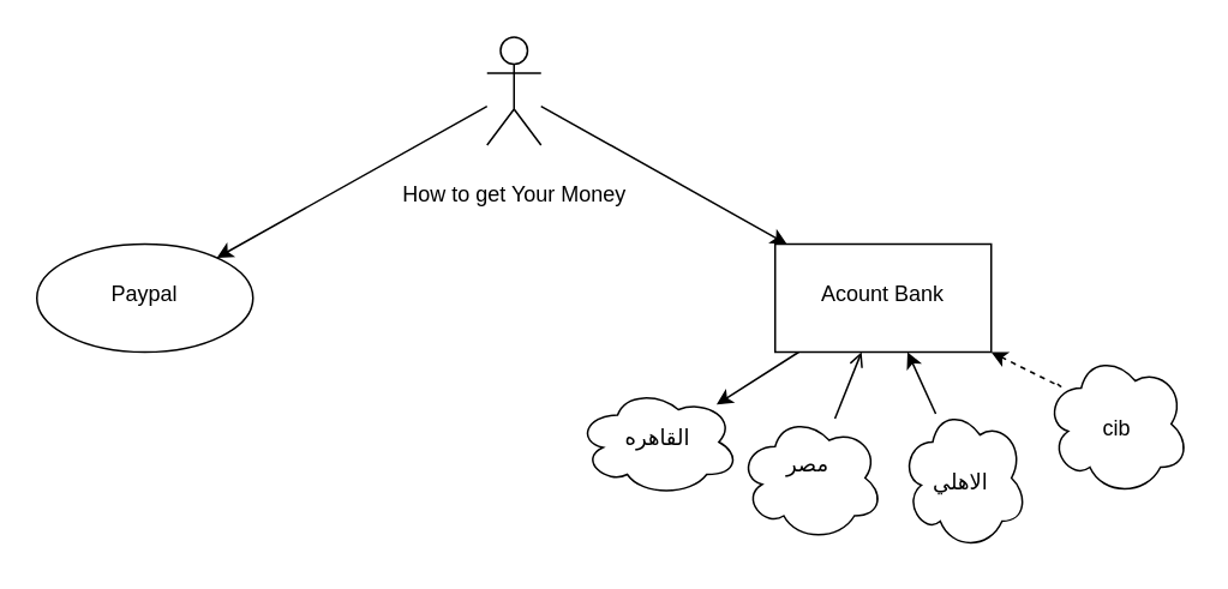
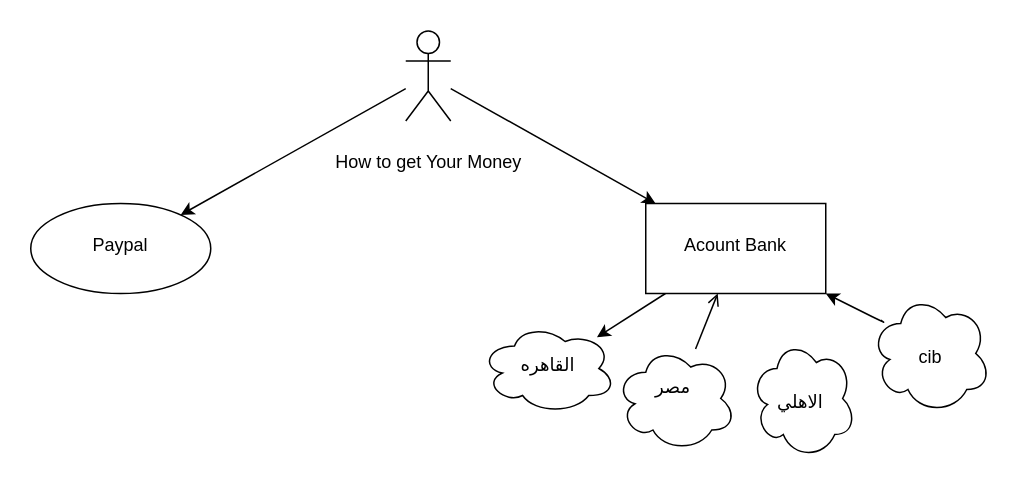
  <mxCell id="0" />
  <mxCell id="1" parent="0" />
  <mxCell id="2" value="" style="edgeStyle=none;html=1;" parent="1" source="4" target="6" edge="1"><mxGeometry relative="1" as="geometry" /></mxCell>
  <mxCell id="3" value="" style="edgeStyle=none;html=1;" parent="1" source="4" target="7" edge="1"><mxGeometry relative="1" as="geometry" /></mxCell>
  <mxCell id="4" value="&lt;br&gt;How to get Your Money&lt;br&gt;&lt;div&gt;&lt;br/&gt;&lt;/div&gt;" style="shape=umlActor;verticalLabelPosition=bottom;verticalAlign=top;html=1;outlineConnect=0;" parent="1" vertex="1"><mxGeometry x="270" y="20" width="30" height="60" as="geometry" /></mxCell>
  <mxCell id="5" value="" style="edgeStyle=none;html=1;" edge="1" parent="1" source="6" target="8"><mxGeometry relative="1" as="geometry" /></mxCell>
  <mxCell id="6" value="&lt;div&gt;&lt;br&gt;&lt;/div&gt;Acount Bank" style="whiteSpace=wrap;html=1;verticalAlign=top;" parent="1" vertex="1"><mxGeometry x="430" y="135" width="120" height="60" as="geometry" /></mxCell>
  <mxCell id="7" value="&lt;div&gt;&lt;br&gt;&lt;/div&gt;Paypal" style="ellipse;whiteSpace=wrap;html=1;verticalAlign=top;" parent="1" vertex="1"><mxGeometry x="20" y="135" width="120" height="60" as="geometry" /></mxCell>
  <mxCell id="8" value="&lt;div&gt;&lt;br&gt;&lt;/div&gt;&lt;div&gt;&lt;span style=&quot;background-color: transparent;&quot;&gt;القاهره&lt;/span&gt;&lt;/div&gt;" style="ellipse;shape=cloud;whiteSpace=wrap;html=1;verticalAlign=top;" vertex="1" parent="1"><mxGeometry x="320" y="215" width="90" height="60" as="geometry" /></mxCell>
  <mxCell id="9" value="" style="edgeStyle=none;html=1;endArrow=open;" edge="1" parent="1" source="10" target="6"><mxGeometry relative="1" as="geometry" /></mxCell>
  <mxCell id="10" value="&lt;div&gt;&lt;br&gt;&lt;/div&gt;&lt;div&gt;&lt;span style=&quot;background-color: transparent;&quot;&gt;مصر&amp;nbsp;&lt;/span&gt;&lt;/div&gt;" style="ellipse;shape=cloud;whiteSpace=wrap;html=1;verticalAlign=top;" vertex="1" parent="1"><mxGeometry x="410" y="230" width="80" height="70" as="geometry" /></mxCell>
- <mxCell id="11" value="" style="edgeStyle=none;html=1;entryX=1;entryY=1;entryDx=0;entryDy=0;dashed=1;" edge="1" parent="1" source="12" target="6"><mxGeometry relative="1" as="geometry"><Array as="points"><mxPoint x="590" y="215" /></Array></mxGeometry></mxCell>
+ <mxCell id="11" value="" style="edgeStyle=none;html=1;entryX=1;entryY=1;entryDx=0;entryDy=0;" edge="1" parent="1" source="12" target="6"><mxGeometry relative="1" as="geometry"><Array as="points"><mxPoint x="590" y="215" /></Array></mxGeometry></mxCell>
  <mxCell id="12" value="&lt;div&gt;&lt;br&gt;&lt;/div&gt;&lt;div&gt;&lt;br&gt;&lt;/div&gt;&lt;div&gt;cib&lt;/div&gt;" style="ellipse;shape=cloud;whiteSpace=wrap;html=1;verticalAlign=top;" vertex="1" parent="1"><mxGeometry x="580" y="195" width="80" height="80" as="geometry" /></mxCell>
- <mxCell id="13" value="" style="edgeStyle=none;html=1;" edge="1" parent="1" source="14" target="6"><mxGeometry relative="1" as="geometry" /></mxCell>
  <mxCell id="14" value="&lt;div&gt;&lt;br&gt;&lt;/div&gt;&lt;div&gt;&lt;br&gt;&lt;/div&gt;&lt;div&gt;الاهلي&amp;nbsp;&lt;/div&gt;&lt;div&gt;&lt;br&gt;&lt;/div&gt;" style="ellipse;shape=cloud;whiteSpace=wrap;html=1;verticalAlign=top;" vertex="1" parent="1"><mxGeometry x="500" y="225" width="70" height="80" as="geometry" /></mxCell>
